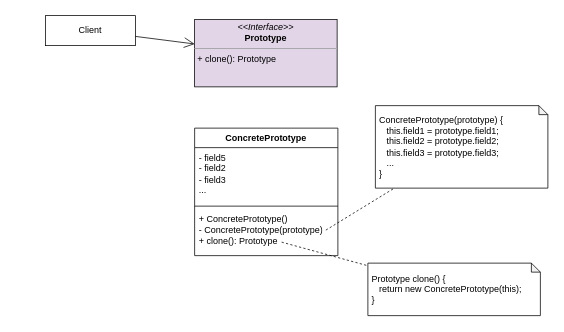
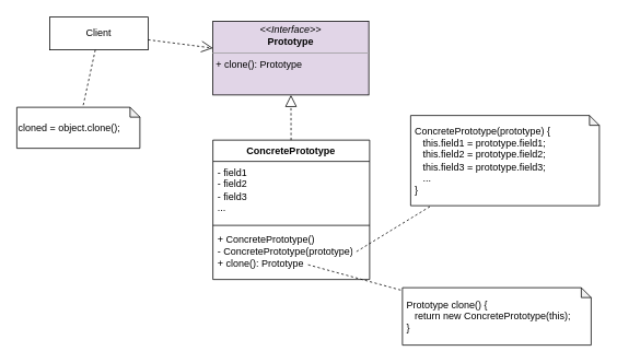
  <mxCell id="0" />
  <mxCell id="1" parent="0" />
  <mxCell id="2" value="Client" style="html=1;whiteSpace=wrap;" vertex="1" parent="1"><mxGeometry x="60" y="20" width="120" height="40" as="geometry" /></mxCell>
  <mxCell id="3" value="&lt;p style=&quot;margin:0px;margin-top:4px;text-align:center;&quot;&gt;&lt;i&gt;&amp;lt;&amp;lt;Interface&amp;gt;&amp;gt;&lt;/i&gt;&lt;br&gt;&lt;b&gt;Prototype&lt;/b&gt;&lt;br&gt;&lt;/p&gt;&lt;hr size=&quot;1&quot;&gt;&lt;p style=&quot;margin:0px;margin-left:4px;&quot;&gt;&lt;/p&gt;&lt;p style=&quot;margin:0px;margin-left:4px;&quot;&gt;+ clone(): Prototype&lt;br&gt;&lt;br&gt;&lt;/p&gt;" style="verticalAlign=top;align=left;overflow=fill;fontSize=12;fontFamily=Helvetica;html=1;whiteSpace=wrap;fillColor=#e1d5e7;" vertex="1" parent="1"><mxGeometry x="259" y="25" width="190" height="90" as="geometry" /></mxCell>
  <mxCell id="4" value="ConcretePrototype" style="swimlane;fontStyle=1;align=center;verticalAlign=top;childLayout=stackLayout;horizontal=1;startSize=26;horizontalStack=0;resizeParent=1;resizeParentMax=0;resizeLast=0;collapsible=1;marginBottom=0;whiteSpace=wrap;html=1;" vertex="1" parent="1"><mxGeometry x="259" y="170" width="191" height="170" as="geometry" /></mxCell>
- <mxCell id="5" value="- field5&lt;br&gt;- field2&lt;br&gt;- field3&lt;br&gt;..." style="text;strokeColor=none;fillColor=none;align=left;verticalAlign=top;spacingLeft=4;spacingRight=4;overflow=hidden;rotatable=0;points=[[0,0.5],[1,0.5]];portConstraint=eastwest;whiteSpace=wrap;html=1;" vertex="1" parent="4"><mxGeometry y="26" width="191" height="74" as="geometry" /></mxCell>
+ <mxCell id="5" value="- field1&lt;br&gt;- field2&lt;br&gt;- field3&lt;br&gt;..." style="text;strokeColor=none;fillColor=none;align=left;verticalAlign=top;spacingLeft=4;spacingRight=4;overflow=hidden;rotatable=0;points=[[0,0.5],[1,0.5]];portConstraint=eastwest;whiteSpace=wrap;html=1;" vertex="1" parent="4"><mxGeometry y="26" width="191" height="74" as="geometry" /></mxCell>
  <mxCell id="6" value="" style="line;strokeWidth=1;fillColor=none;align=left;verticalAlign=middle;spacingTop=-1;spacingLeft=3;spacingRight=3;rotatable=0;labelPosition=right;points=[];portConstraint=eastwest;strokeColor=inherit;" vertex="1" parent="4"><mxGeometry y="100" width="191" height="8" as="geometry" /></mxCell>
  <mxCell id="7" value="+ ConcretePrototype()&lt;br&gt;- ConcretePrototype(prototype)&lt;br&gt;+ clone(): Prototype" style="text;strokeColor=none;fillColor=none;align=left;verticalAlign=top;spacingLeft=4;spacingRight=4;overflow=hidden;rotatable=0;points=[[0,0.5],[1,0.5]];portConstraint=eastwest;whiteSpace=wrap;html=1;" vertex="1" parent="4"><mxGeometry y="108" width="191" height="62" as="geometry" /></mxCell>
- <mxCell id="9" value="" style="endArrow=open;endFill=1;endSize=12;html=1;rounded=0;" edge="1" parent="1" source="2" target="3"><mxGeometry width="160" relative="1" as="geometry"><mxPoint x="280" y="160" as="sourcePoint" /><mxPoint x="440" y="160" as="targetPoint" /></mxGeometry></mxCell>
+ <mxCell id="8" value="" style="endArrow=block;dashed=1;endFill=0;endSize=12;html=1;rounded=0;" edge="1" parent="1" source="4" target="3"><mxGeometry width="160" relative="1" as="geometry"><mxPoint x="280" y="160" as="sourcePoint" /><mxPoint x="440" y="160" as="targetPoint" /></mxGeometry></mxCell>
+ <mxCell id="9" value="" style="endArrow=open;endFill=1;endSize=12;html=1;rounded=0;dashed=1;" edge="1" parent="1" source="2" target="3"><mxGeometry width="160" relative="1" as="geometry"><mxPoint x="280" y="160" as="sourcePoint" /><mxPoint x="440" y="160" as="targetPoint" /></mxGeometry></mxCell>
  <mxCell id="10" value="&amp;nbsp;Prototype clone() {&lt;br&gt;&amp;nbsp; &amp;nbsp; return new ConcretePrototype(this);&lt;br&gt;&amp;nbsp;}" style="shape=note;whiteSpace=wrap;html=1;backgroundOutline=1;darkOpacity=0.05;size=12;align=left;verticalAlign=middle;" vertex="1" parent="1"><mxGeometry x="490" y="350" width="230" height="70" as="geometry" /></mxCell>
  <mxCell id="11" value="" style="endArrow=none;dashed=1;html=1;rounded=0;" edge="1" parent="1" target="10"><mxGeometry width="50" height="50" relative="1" as="geometry"><mxPoint x="375" y="322" as="sourcePoint" /><mxPoint x="390" y="140" as="targetPoint" /></mxGeometry></mxCell>
  <mxCell id="12" value="&lt;div&gt;&amp;nbsp;ConcretePrototype(prototype) {&lt;/div&gt;&lt;div&gt;&amp;nbsp; &amp;nbsp; this.field1 = prototype.field1;&lt;/div&gt;&lt;div&gt;&lt;span style=&quot;&quot;&gt;&lt;/span&gt;&amp;nbsp; &amp;nbsp; this.field2 = prototype.field2;&lt;/div&gt;&lt;div&gt;&lt;span style=&quot;&quot;&gt;&lt;/span&gt;&amp;nbsp; &amp;nbsp; this.field3 = prototype.field3;&lt;/div&gt;&lt;div&gt;&lt;span style=&quot;&quot;&gt;&lt;/span&gt;&amp;nbsp; &amp;nbsp; ...&lt;/div&gt;&lt;div&gt;&amp;nbsp;}&lt;/div&gt;" style="shape=note;whiteSpace=wrap;html=1;backgroundOutline=1;darkOpacity=0.05;size=12;align=left;verticalAlign=middle;" vertex="1" parent="1"><mxGeometry x="500" y="140" width="230" height="110" as="geometry" /></mxCell>
  <mxCell id="13" value="" style="endArrow=none;dashed=1;html=1;rounded=0;" edge="1" parent="1" target="12"><mxGeometry width="50" height="50" relative="1" as="geometry"><mxPoint x="434" y="306" as="sourcePoint" /><mxPoint x="500" y="362" as="targetPoint" /></mxGeometry></mxCell>
+ <mxCell id="14" value="cloned = object.clone();" style="shape=note;whiteSpace=wrap;html=1;backgroundOutline=1;darkOpacity=0.05;size=12;align=left;verticalAlign=middle;" vertex="1" parent="1"><mxGeometry x="20" y="130" width="150" height="50" as="geometry" /></mxCell>
+ <mxCell id="15" value="" style="endArrow=none;dashed=1;html=1;rounded=0;" edge="1" parent="1" source="2" target="14"><mxGeometry width="50" height="50" relative="1" as="geometry"><mxPoint x="444" y="316" as="sourcePoint" /><mxPoint x="535" y="260" as="targetPoint" /></mxGeometry></mxCell>
